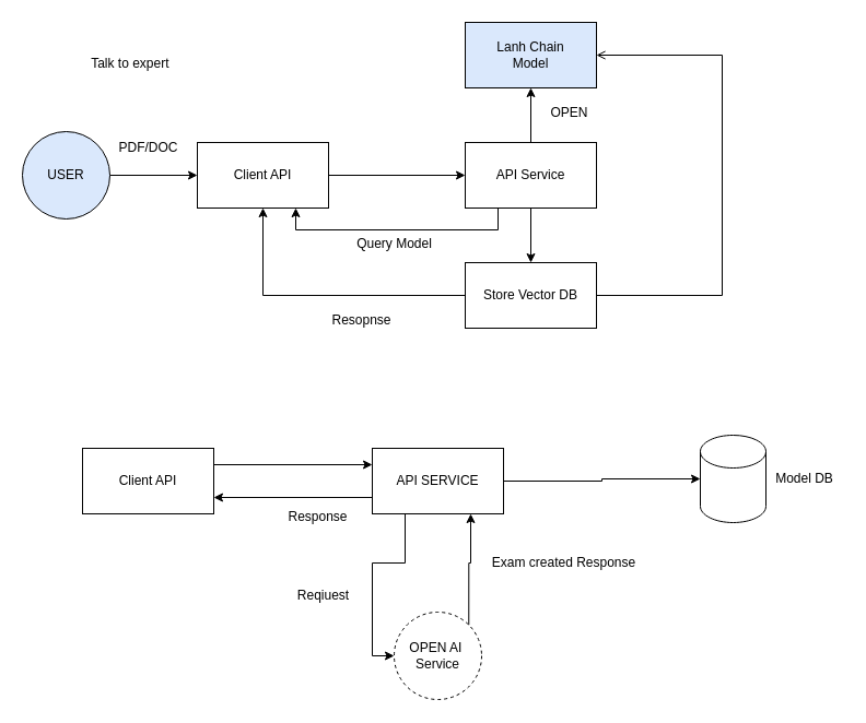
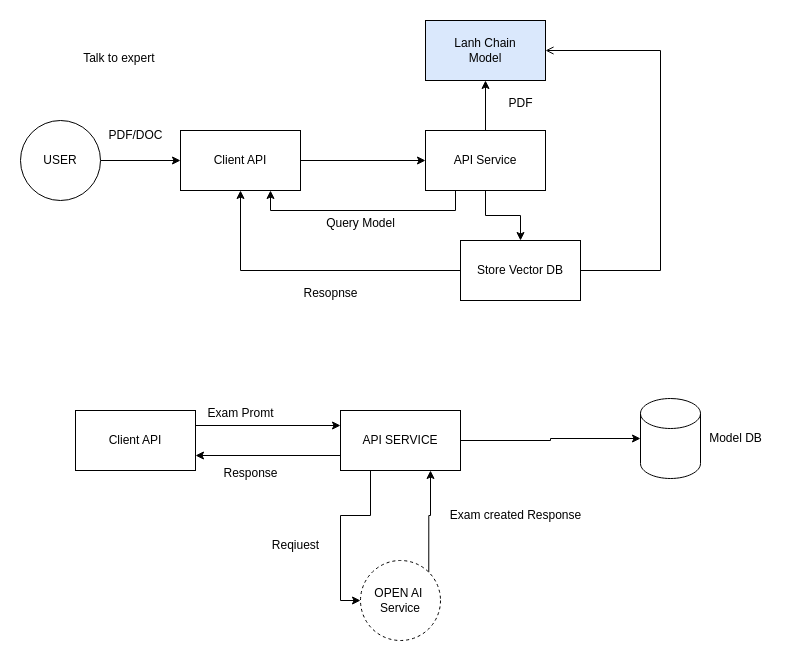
  <mxCell id="0" />
  <mxCell id="1" parent="0" />
  <mxCell id="2" value="" style="edgeStyle=orthogonalEdgeStyle;rounded=0;orthogonalLoop=1;jettySize=auto;html=1;" edge="1" parent="1" source="3" target="5"><mxGeometry relative="1" as="geometry" /></mxCell>
- <mxCell id="3" value="USER" style="ellipse;whiteSpace=wrap;html=1;aspect=fixed;fillColor=#dae8fc;" vertex="1" parent="1"><mxGeometry x="20" y="120" width="80" height="80" as="geometry" /></mxCell>
+ <mxCell id="3" value="USER" style="ellipse;whiteSpace=wrap;html=1;aspect=fixed;" vertex="1" parent="1"><mxGeometry x="20" y="120" width="80" height="80" as="geometry" /></mxCell>
  <mxCell id="4" value="" style="edgeStyle=orthogonalEdgeStyle;rounded=0;orthogonalLoop=1;jettySize=auto;html=1;" edge="1" parent="1" source="5" target="9"><mxGeometry relative="1" as="geometry" /></mxCell>
  <mxCell id="5" value="Client API" style="rounded=0;whiteSpace=wrap;html=1;" vertex="1" parent="1"><mxGeometry x="180" y="130" width="120" height="60" as="geometry" /></mxCell>
  <mxCell id="6" value="" style="edgeStyle=orthogonalEdgeStyle;rounded=0;orthogonalLoop=1;jettySize=auto;html=1;" edge="1" parent="1" source="9" target="13"><mxGeometry relative="1" as="geometry" /></mxCell>
  <mxCell id="7" value="" style="edgeStyle=orthogonalEdgeStyle;rounded=0;orthogonalLoop=1;jettySize=auto;html=1;" edge="1" parent="1" source="9" target="10"><mxGeometry relative="1" as="geometry" /></mxCell>
  <mxCell id="8" style="edgeStyle=orthogonalEdgeStyle;rounded=0;orthogonalLoop=1;jettySize=auto;html=1;exitX=0.25;exitY=1;exitDx=0;exitDy=0;entryX=0.75;entryY=1;entryDx=0;entryDy=0;" edge="1" parent="1" source="9" target="5"><mxGeometry relative="1" as="geometry" /></mxCell>
  <mxCell id="9" value="API Service" style="rounded=0;whiteSpace=wrap;html=1;" vertex="1" parent="1"><mxGeometry x="425" y="130" width="120" height="60" as="geometry" /></mxCell>
  <mxCell id="10" value="Lanh Chain&lt;br&gt;Model" style="rounded=0;whiteSpace=wrap;html=1;fillColor=#dae8fc;" vertex="1" parent="1"><mxGeometry x="425" y="20" width="120" height="60" as="geometry" /></mxCell>
  <mxCell id="11" value="" style="edgeStyle=orthogonalEdgeStyle;rounded=0;orthogonalLoop=1;jettySize=auto;html=1;entryX=1;entryY=0.5;entryDx=0;entryDy=0;endArrow=open;" edge="1" parent="1" source="13" target="10"><mxGeometry relative="1" as="geometry"><mxPoint x="645" y="270" as="targetPoint" /><Array as="points"><mxPoint x="660" y="270" /><mxPoint x="660" y="50" /></Array></mxGeometry></mxCell>
  <mxCell id="12" value="" style="edgeStyle=orthogonalEdgeStyle;rounded=0;orthogonalLoop=1;jettySize=auto;html=1;entryX=0.5;entryY=1;entryDx=0;entryDy=0;" edge="1" parent="1" source="13" target="5"><mxGeometry relative="1" as="geometry"><mxPoint x="325" y="270" as="targetPoint" /></mxGeometry></mxCell>
- <mxCell id="13" value="Store Vector DB" style="rounded=0;whiteSpace=wrap;html=1;" vertex="1" parent="1"><mxGeometry x="425" y="240" width="120" height="60" as="geometry" /></mxCell>
+ <mxCell id="13" value="Store Vector DB" style="rounded=0;whiteSpace=wrap;html=1;" vertex="1" parent="1"><mxGeometry x="460" y="240" width="120" height="60" as="geometry" /></mxCell>
  <mxCell id="14" value="PDF/DOC" style="text;html=1;align=center;verticalAlign=middle;resizable=0;points=[];autosize=1;strokeColor=none;fillColor=none;" vertex="1" parent="1"><mxGeometry x="95" y="120" width="80" height="30" as="geometry" /></mxCell>
  <mxCell id="15" value="Resopnse" style="text;html=1;align=center;verticalAlign=middle;resizable=0;points=[];autosize=1;strokeColor=none;fillColor=none;" vertex="1" parent="1"><mxGeometry x="290" y="278" width="80" height="30" as="geometry" /></mxCell>
  <mxCell id="16" value="Query Model" style="text;html=1;align=center;verticalAlign=middle;resizable=0;points=[];autosize=1;strokeColor=none;fillColor=none;" vertex="1" parent="1"><mxGeometry x="310" y="208" width="100" height="30" as="geometry" /></mxCell>
- <mxCell id="17" value="OPEN" style="text;html=1;align=center;verticalAlign=middle;resizable=0;points=[];autosize=1;strokeColor=none;fillColor=none;" vertex="1" parent="1"><mxGeometry x="495" y="88" width="50" height="30" as="geometry" /></mxCell>
+ <mxCell id="17" value="PDF" style="text;html=1;align=center;verticalAlign=middle;resizable=0;points=[];autosize=1;strokeColor=none;fillColor=none;" vertex="1" parent="1"><mxGeometry x="495" y="88" width="50" height="30" as="geometry" /></mxCell>
  <mxCell id="18" value="Talk to expert&amp;nbsp;" style="text;html=1;align=center;verticalAlign=middle;resizable=0;points=[];autosize=1;strokeColor=none;fillColor=none;" vertex="1" parent="1"><mxGeometry x="70" y="43" width="100" height="30" as="geometry" /></mxCell>
  <mxCell id="19" style="edgeStyle=orthogonalEdgeStyle;rounded=0;orthogonalLoop=1;jettySize=auto;html=1;exitX=1;exitY=0.25;exitDx=0;exitDy=0;entryX=0;entryY=0.25;entryDx=0;entryDy=0;" edge="1" parent="1" source="20" target="24"><mxGeometry relative="1" as="geometry" /></mxCell>
  <mxCell id="20" value="Client API" style="rounded=0;whiteSpace=wrap;html=1;" vertex="1" parent="1"><mxGeometry x="75" y="410" width="120" height="60" as="geometry" /></mxCell>
  <mxCell id="21" style="edgeStyle=orthogonalEdgeStyle;rounded=0;orthogonalLoop=1;jettySize=auto;html=1;exitX=0;exitY=0.75;exitDx=0;exitDy=0;entryX=1;entryY=0.75;entryDx=0;entryDy=0;" edge="1" parent="1" source="24" target="20"><mxGeometry relative="1" as="geometry" /></mxCell>
  <mxCell id="22" style="edgeStyle=orthogonalEdgeStyle;rounded=0;orthogonalLoop=1;jettySize=auto;html=1;exitX=0.25;exitY=1;exitDx=0;exitDy=0;entryX=0;entryY=0.5;entryDx=0;entryDy=0;" edge="1" parent="1" source="24" target="26"><mxGeometry relative="1" as="geometry" /></mxCell>
  <mxCell id="23" style="edgeStyle=orthogonalEdgeStyle;rounded=0;orthogonalLoop=1;jettySize=auto;html=1;" edge="1" parent="1" source="24" target="31"><mxGeometry relative="1" as="geometry" /></mxCell>
  <mxCell id="24" value="API SERVICE" style="rounded=0;whiteSpace=wrap;html=1;" vertex="1" parent="1"><mxGeometry x="340" y="410" width="120" height="60" as="geometry" /></mxCell>
  <mxCell id="25" style="edgeStyle=orthogonalEdgeStyle;rounded=0;orthogonalLoop=1;jettySize=auto;html=1;exitX=1;exitY=0;exitDx=0;exitDy=0;entryX=0.75;entryY=1;entryDx=0;entryDy=0;" edge="1" parent="1" source="26" target="24"><mxGeometry relative="1" as="geometry" /></mxCell>
  <mxCell id="26" value="OPEN AI&amp;nbsp;&lt;br&gt;Service" style="ellipse;whiteSpace=wrap;html=1;aspect=fixed;dashed=1;" vertex="1" parent="1"><mxGeometry x="360" y="560" width="80" height="80" as="geometry" /></mxCell>
- <mxCell id="28" value="Response" style="text;html=1;align=center;verticalAlign=middle;resizable=0;points=[];autosize=1;strokeColor=none;fillColor=none;" vertex="1" parent="1"><mxGeometry x="250" y="458" width="80" height="30" as="geometry" /></mxCell>
+ <mxCell id="27" value="Exam Promt&lt;br&gt;" style="text;html=1;align=center;verticalAlign=middle;resizable=0;points=[];autosize=1;strokeColor=none;fillColor=none;" vertex="1" parent="1"><mxGeometry x="195" y="398" width="90" height="30" as="geometry" /></mxCell>
+ <mxCell id="28" value="Response" style="text;html=1;align=center;verticalAlign=middle;resizable=0;points=[];autosize=1;strokeColor=none;fillColor=none;" vertex="1" parent="1"><mxGeometry x="210" y="458" width="80" height="30" as="geometry" /></mxCell>
  <mxCell id="29" value="Exam created Response" style="text;html=1;align=center;verticalAlign=middle;resizable=0;points=[];autosize=1;strokeColor=none;fillColor=none;" vertex="1" parent="1"><mxGeometry x="440" y="500" width="150" height="30" as="geometry" /></mxCell>
  <mxCell id="30" value="Reqiuest&lt;br&gt;" style="text;html=1;align=center;verticalAlign=middle;resizable=0;points=[];autosize=1;strokeColor=none;fillColor=none;" vertex="1" parent="1"><mxGeometry x="260" y="530" width="70" height="30" as="geometry" /></mxCell>
  <mxCell id="31" value="" style="shape=cylinder3;whiteSpace=wrap;html=1;boundedLbl=1;backgroundOutline=1;size=15;" vertex="1" parent="1"><mxGeometry x="640" y="398" width="60" height="80" as="geometry" /></mxCell>
  <mxCell id="32" value="Model DB" style="text;html=1;align=center;verticalAlign=middle;resizable=0;points=[];autosize=1;strokeColor=none;fillColor=none;" vertex="1" parent="1"><mxGeometry x="700" y="423" width="70" height="30" as="geometry" /></mxCell>
